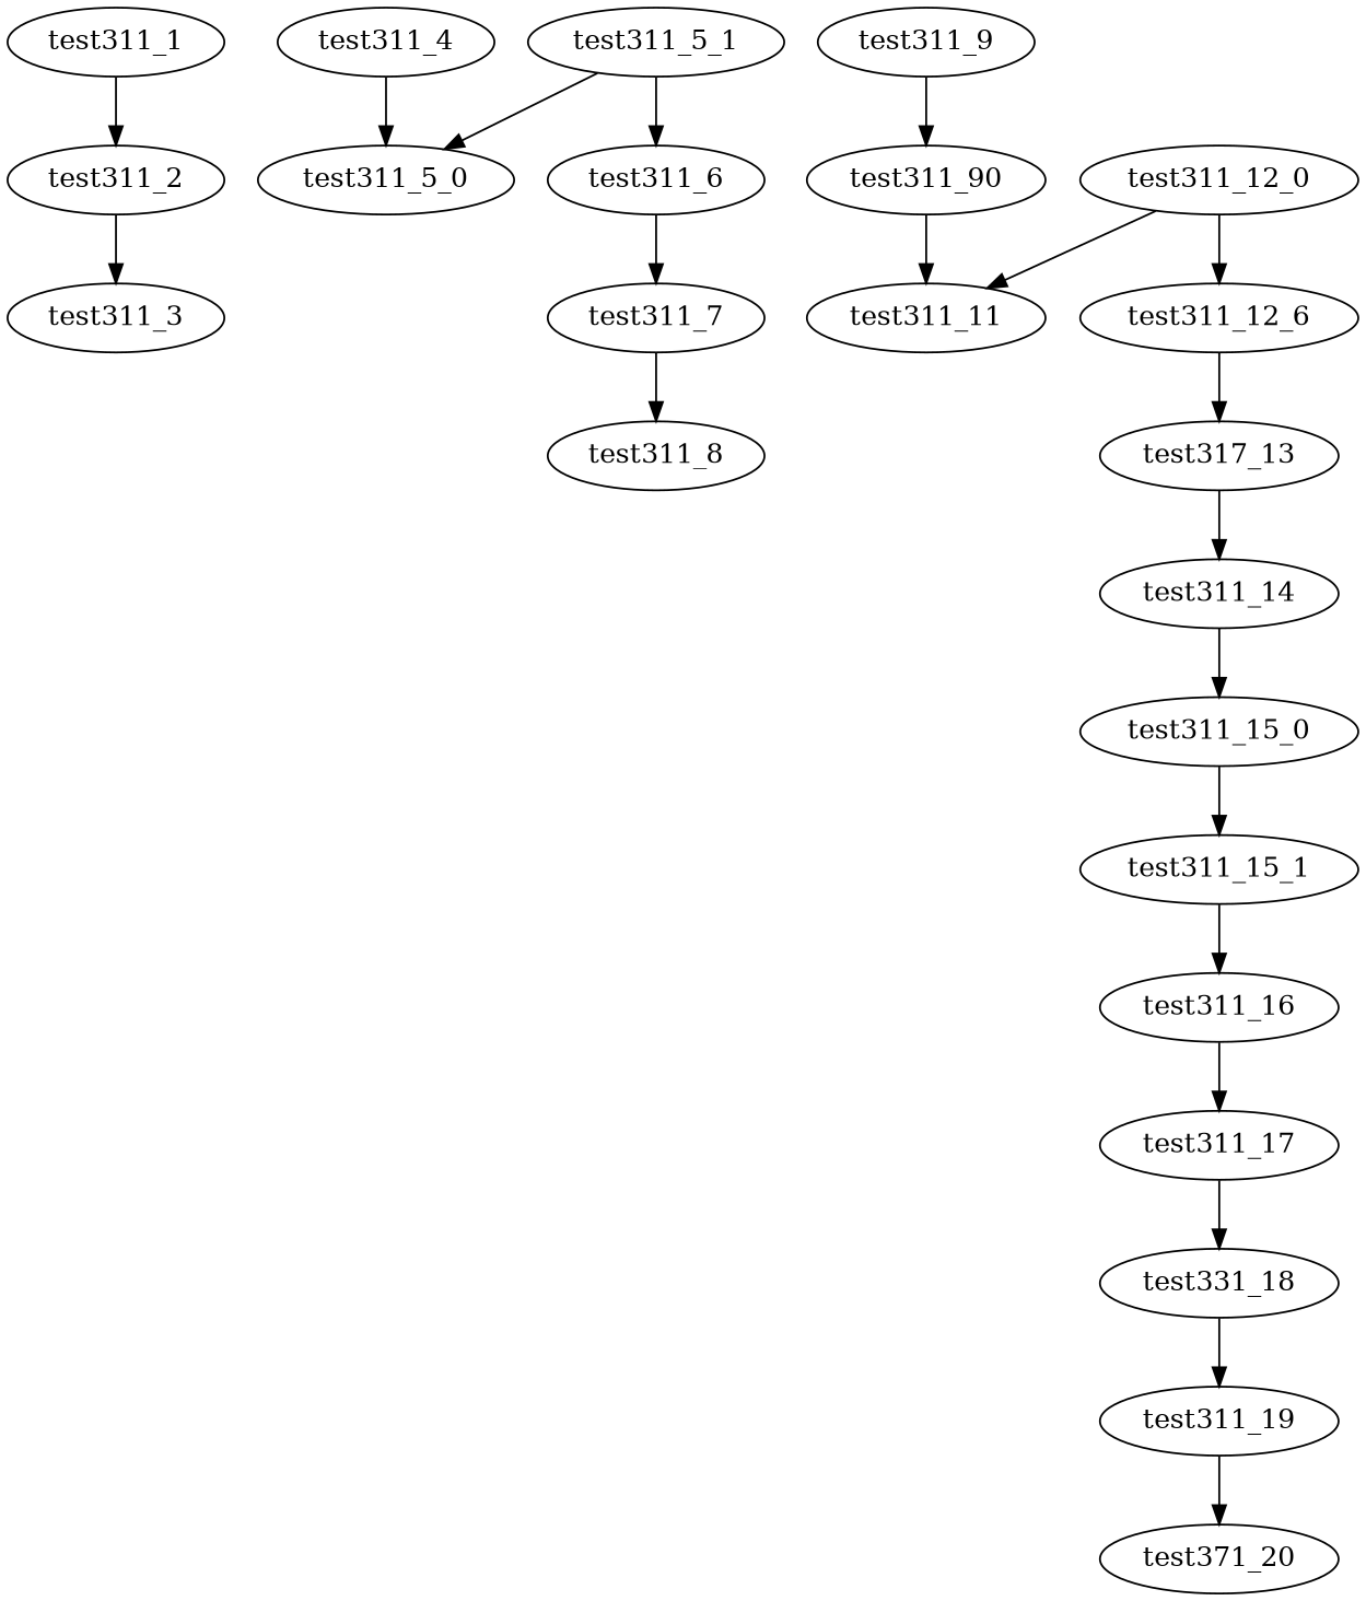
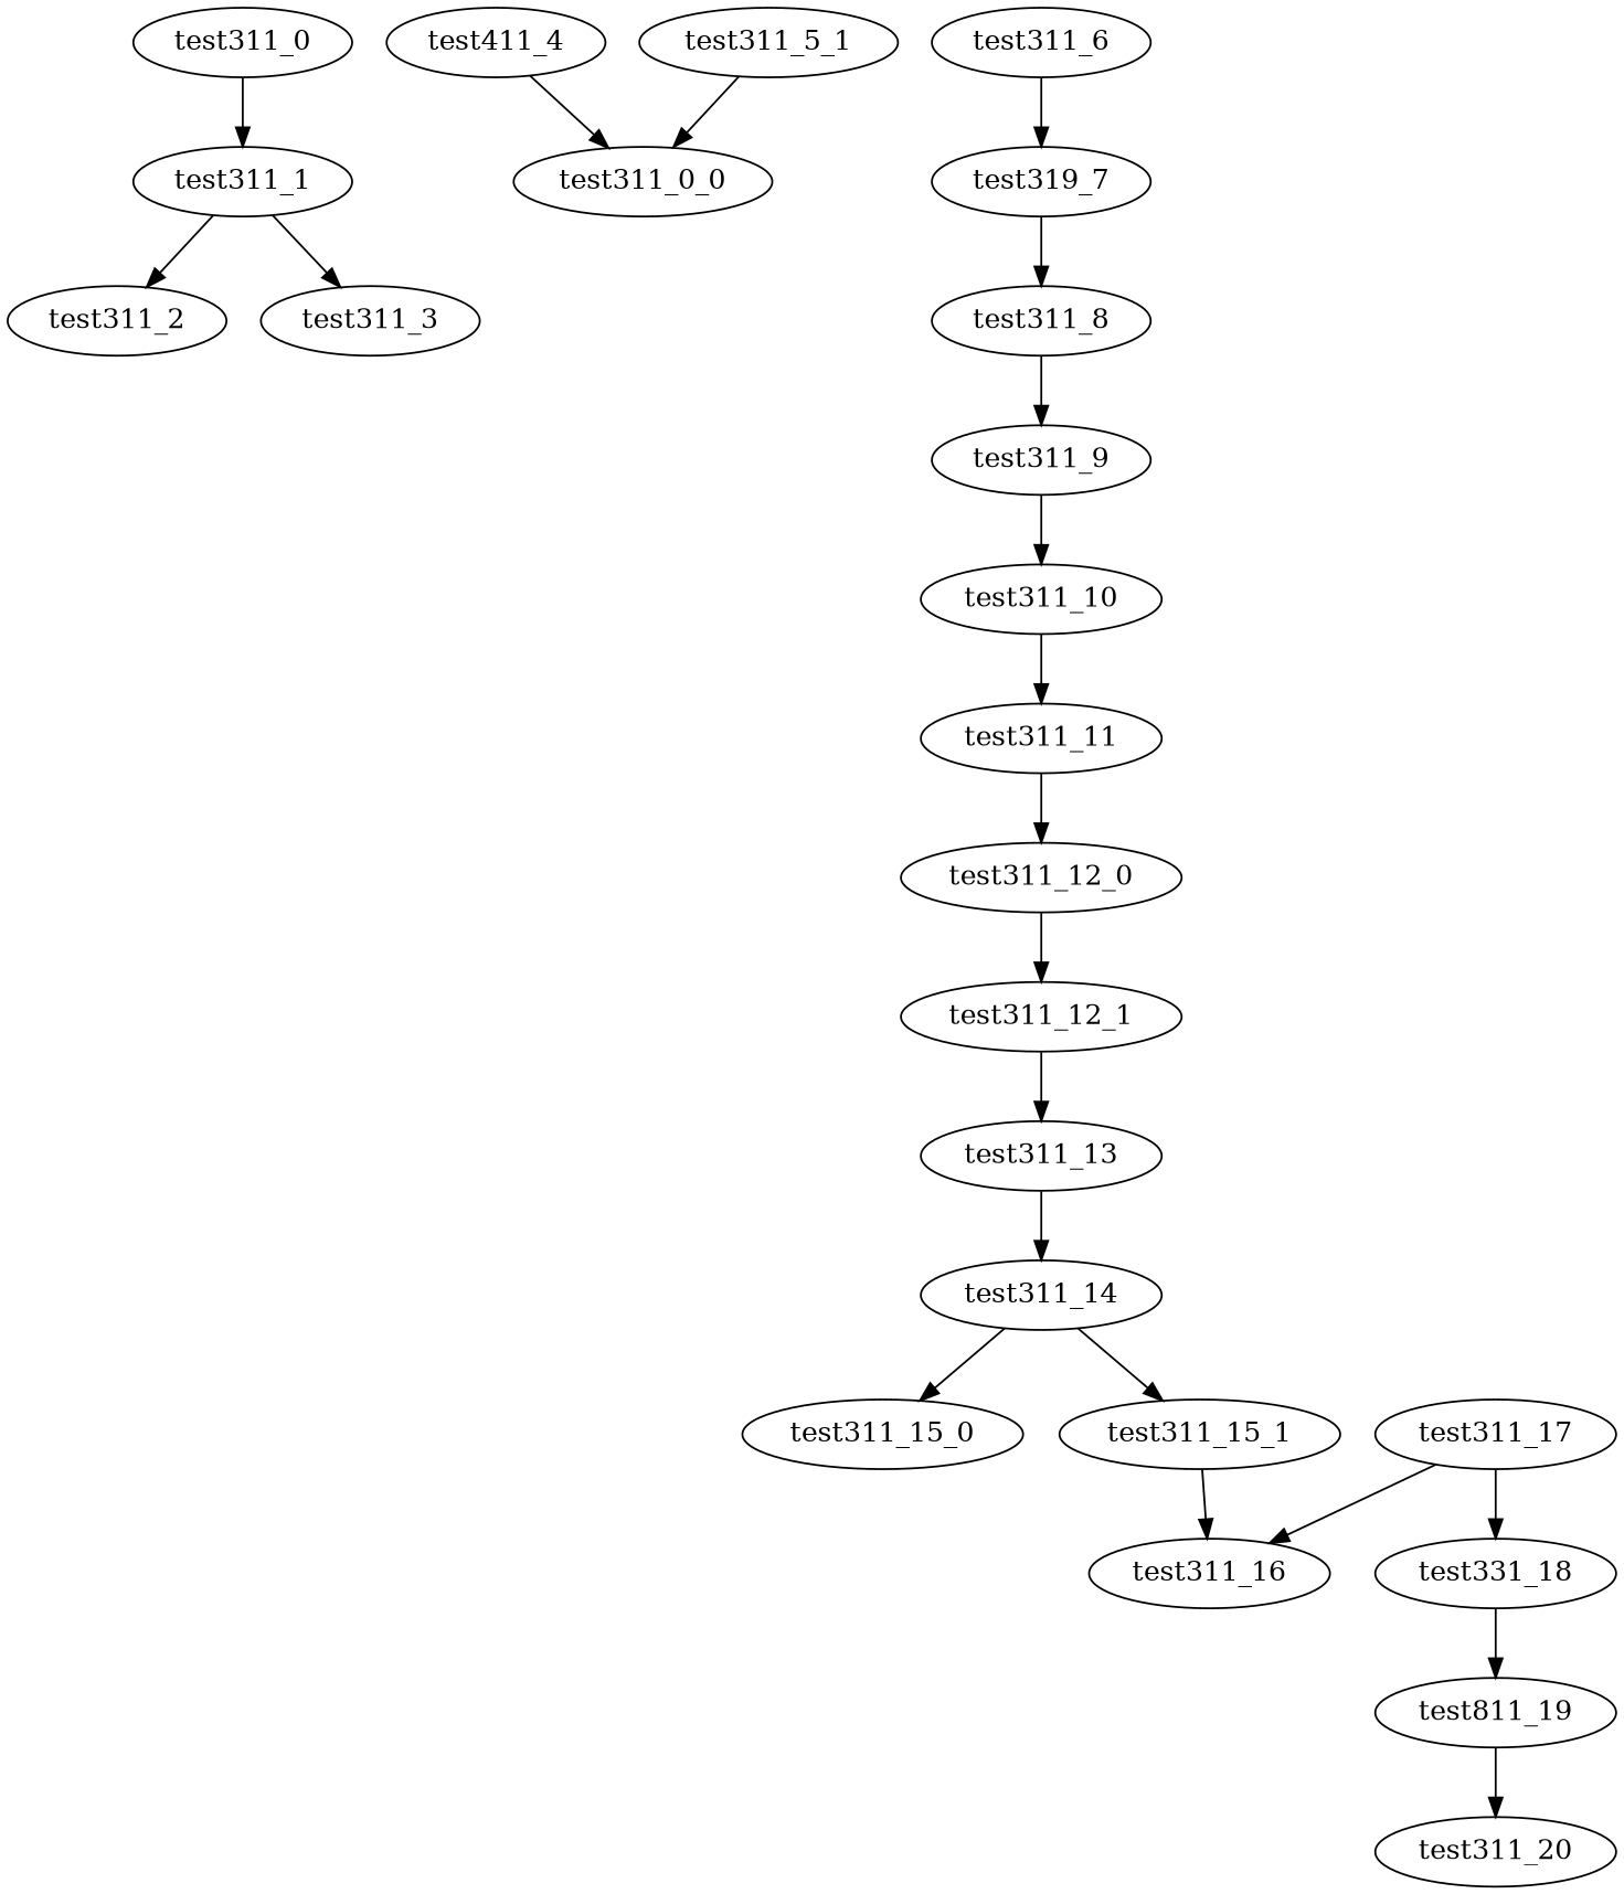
  digraph {
+   test311_0
    test311_1
    test311_2
    test311_3
-   test311_4
-   test311_5_0
+   test311_4 [label=test411_4]
+   test311_5_0 [label=test311_0_0]
    test311_5_1
    test311_6
-   test311_7
+   test311_7 [label=test319_7]
    test311_8
    test311_9
-   test311_10 [label=test311_90]
+   test311_10
    test311_11
    test311_12_0
-   test311_12_1 [label=test311_12_6]
-   test311_13 [label=test317_13]
+   test311_12_1
+   test311_13
    test311_14
    test311_15_0
    test311_15_1
    test311_16
    test311_17
    n22 [label=test331_18]
-   test311_19
-   test311_20 [label=test371_20]
+   test311_19 [label=test811_19]
+   test311_20
+   test311_0 -> test311_1
    test311_1 -> test311_2
-   test311_2 -> test311_3
+   test311_1 -> test311_3
    test311_4 -> test311_5_0
    test311_5_1 -> test311_5_0
-   test311_5_1 -> test311_6
    test311_6 -> test311_7
    test311_7 -> test311_8
+   test311_8 -> test311_9
    test311_9 -> test311_10
    test311_10 -> test311_11
-   test311_12_0 -> test311_11
+   test311_11 -> test311_12_0
    test311_12_0 -> test311_12_1
    test311_12_1 -> test311_13
    test311_13 -> test311_14
    test311_14 -> test311_15_0
-   test311_15_0 -> test311_15_1
+   test311_14 -> test311_15_1
    test311_15_1 -> test311_16
-   test311_16 -> test311_17
+   test311_17 -> test311_16
    test311_17 -> n22
    n22 -> test311_19
    test311_19 -> test311_20
  }
